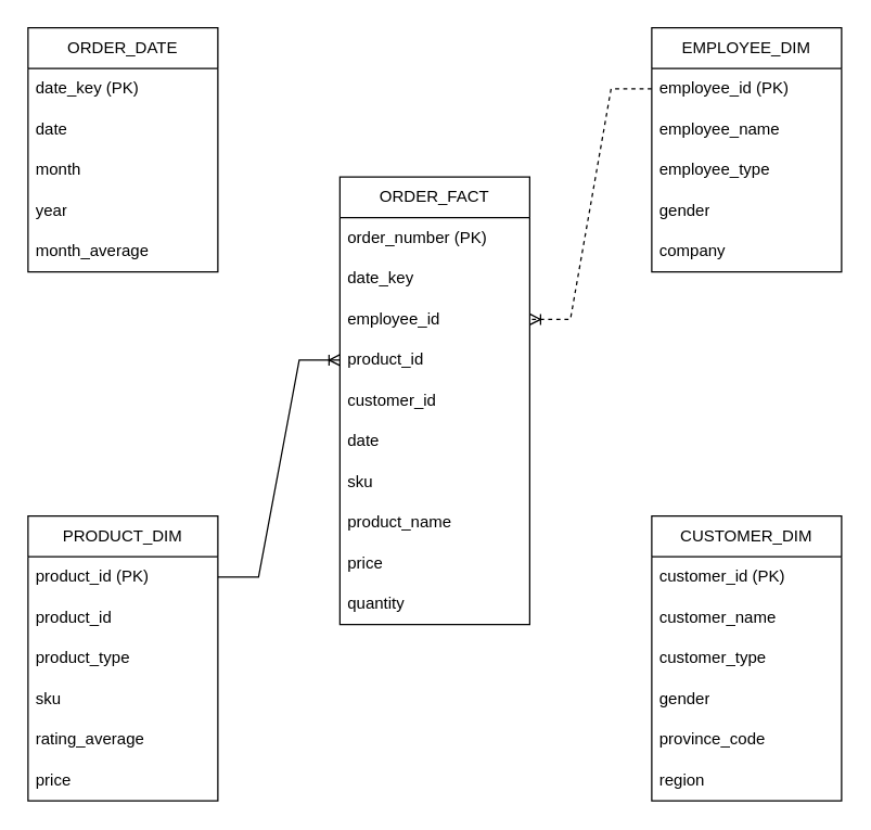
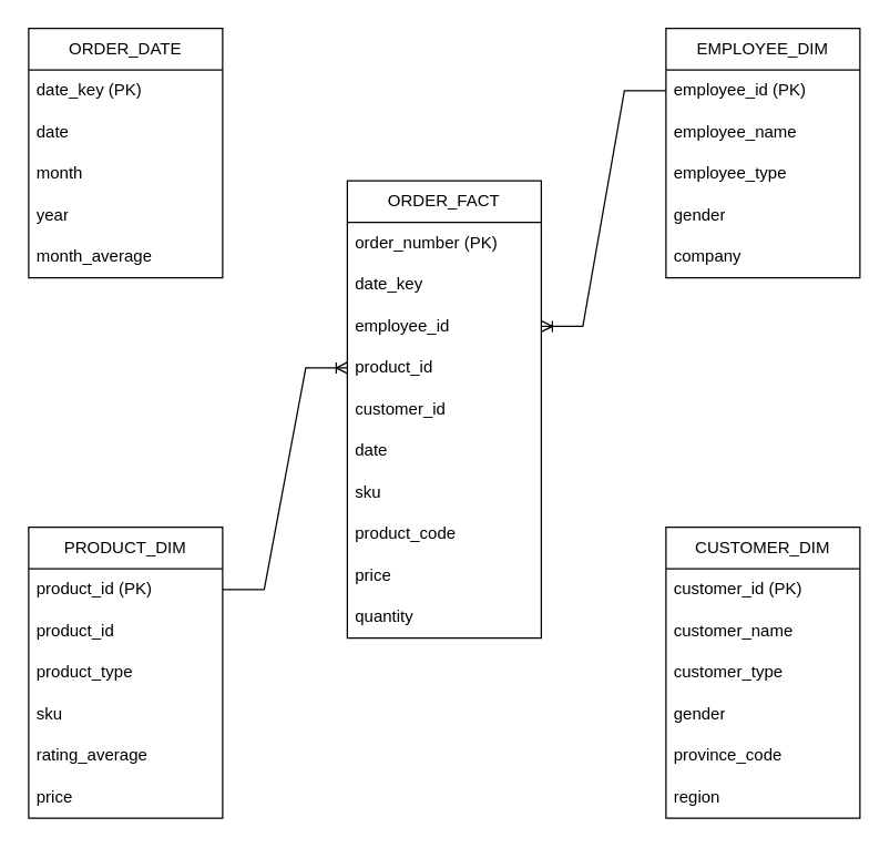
  <mxCell id="0" />
  <mxCell id="1" parent="0" />
  <mxCell id="2" value="ORDER_FACT" style="swimlane;fontStyle=0;childLayout=stackLayout;horizontal=1;startSize=30;horizontalStack=0;resizeParent=1;resizeParentMax=0;resizeLast=0;collapsible=1;marginBottom=0;whiteSpace=wrap;html=1;" vertex="1" parent="1"><mxGeometry x="250" y="130" width="140" height="330" as="geometry" /></mxCell>
  <mxCell id="3" value="order_number (PK)" style="text;strokeColor=none;fillColor=none;align=left;verticalAlign=middle;spacingLeft=4;spacingRight=4;overflow=hidden;points=[[0,0.5],[1,0.5]];portConstraint=eastwest;rotatable=0;whiteSpace=wrap;html=1;" vertex="1" parent="2"><mxGeometry y="30" width="140" height="30" as="geometry" /></mxCell>
  <mxCell id="4" value="date_key" style="text;strokeColor=none;fillColor=none;align=left;verticalAlign=middle;spacingLeft=4;spacingRight=4;overflow=hidden;points=[[0,0.5],[1,0.5]];portConstraint=eastwest;rotatable=0;whiteSpace=wrap;html=1;" vertex="1" parent="2"><mxGeometry y="60" width="140" height="30" as="geometry" /></mxCell>
  <mxCell id="5" value="employee_id" style="text;strokeColor=none;fillColor=none;align=left;verticalAlign=middle;spacingLeft=4;spacingRight=4;overflow=hidden;points=[[0,0.5],[1,0.5]];portConstraint=eastwest;rotatable=0;whiteSpace=wrap;html=1;" vertex="1" parent="2"><mxGeometry y="90" width="140" height="30" as="geometry" /></mxCell>
  <mxCell id="6" value="product_id" style="text;strokeColor=none;fillColor=none;align=left;verticalAlign=middle;spacingLeft=4;spacingRight=4;overflow=hidden;points=[[0,0.5],[1,0.5]];portConstraint=eastwest;rotatable=0;whiteSpace=wrap;html=1;" vertex="1" parent="2"><mxGeometry y="120" width="140" height="30" as="geometry" /></mxCell>
  <mxCell id="7" value="customer_id" style="text;strokeColor=none;fillColor=none;align=left;verticalAlign=middle;spacingLeft=4;spacingRight=4;overflow=hidden;points=[[0,0.5],[1,0.5]];portConstraint=eastwest;rotatable=0;whiteSpace=wrap;html=1;" vertex="1" parent="2"><mxGeometry y="150" width="140" height="30" as="geometry" /></mxCell>
  <mxCell id="8" value="date" style="text;strokeColor=none;fillColor=none;align=left;verticalAlign=middle;spacingLeft=4;spacingRight=4;overflow=hidden;points=[[0,0.5],[1,0.5]];portConstraint=eastwest;rotatable=0;whiteSpace=wrap;html=1;" vertex="1" parent="2"><mxGeometry y="180" width="140" height="30" as="geometry" /></mxCell>
  <mxCell id="9" value="sku" style="text;strokeColor=none;fillColor=none;align=left;verticalAlign=middle;spacingLeft=4;spacingRight=4;overflow=hidden;points=[[0,0.5],[1,0.5]];portConstraint=eastwest;rotatable=0;whiteSpace=wrap;html=1;" vertex="1" parent="2"><mxGeometry y="210" width="140" height="30" as="geometry" /></mxCell>
- <mxCell id="10" value="product_name" style="text;strokeColor=none;fillColor=none;align=left;verticalAlign=middle;spacingLeft=4;spacingRight=4;overflow=hidden;points=[[0,0.5],[1,0.5]];portConstraint=eastwest;rotatable=0;whiteSpace=wrap;html=1;" vertex="1" parent="2"><mxGeometry y="240" width="140" height="30" as="geometry" /></mxCell>
+ <mxCell id="10" value="product_code" style="text;strokeColor=none;fillColor=none;align=left;verticalAlign=middle;spacingLeft=4;spacingRight=4;overflow=hidden;points=[[0,0.5],[1,0.5]];portConstraint=eastwest;rotatable=0;whiteSpace=wrap;html=1;" vertex="1" parent="2"><mxGeometry y="240" width="140" height="30" as="geometry" /></mxCell>
  <mxCell id="11" value="price" style="text;strokeColor=none;fillColor=none;align=left;verticalAlign=middle;spacingLeft=4;spacingRight=4;overflow=hidden;points=[[0,0.5],[1,0.5]];portConstraint=eastwest;rotatable=0;whiteSpace=wrap;html=1;" vertex="1" parent="2"><mxGeometry y="270" width="140" height="30" as="geometry" /></mxCell>
  <mxCell id="12" value="quantity" style="text;strokeColor=none;fillColor=none;align=left;verticalAlign=middle;spacingLeft=4;spacingRight=4;overflow=hidden;points=[[0,0.5],[1,0.5]];portConstraint=eastwest;rotatable=0;whiteSpace=wrap;html=1;" vertex="1" parent="2"><mxGeometry y="300" width="140" height="30" as="geometry" /></mxCell>
  <mxCell id="13" value="ORDER_DATE" style="swimlane;fontStyle=0;childLayout=stackLayout;horizontal=1;startSize=30;horizontalStack=0;resizeParent=1;resizeParentMax=0;resizeLast=0;collapsible=1;marginBottom=0;whiteSpace=wrap;html=1;" vertex="1" parent="1"><mxGeometry x="20" y="20" width="140" height="180" as="geometry" /></mxCell>
  <mxCell id="14" value="date_key (PK)" style="text;strokeColor=none;fillColor=none;align=left;verticalAlign=middle;spacingLeft=4;spacingRight=4;overflow=hidden;points=[[0,0.5],[1,0.5]];portConstraint=eastwest;rotatable=0;whiteSpace=wrap;html=1;" vertex="1" parent="13"><mxGeometry y="30" width="140" height="30" as="geometry" /></mxCell>
  <mxCell id="15" value="date" style="text;strokeColor=none;fillColor=none;align=left;verticalAlign=middle;spacingLeft=4;spacingRight=4;overflow=hidden;points=[[0,0.5],[1,0.5]];portConstraint=eastwest;rotatable=0;whiteSpace=wrap;html=1;" vertex="1" parent="13"><mxGeometry y="60" width="140" height="30" as="geometry" /></mxCell>
  <mxCell id="16" value="month" style="text;strokeColor=none;fillColor=none;align=left;verticalAlign=middle;spacingLeft=4;spacingRight=4;overflow=hidden;points=[[0,0.5],[1,0.5]];portConstraint=eastwest;rotatable=0;whiteSpace=wrap;html=1;" vertex="1" parent="13"><mxGeometry y="90" width="140" height="30" as="geometry" /></mxCell>
  <mxCell id="17" value="year" style="text;strokeColor=none;fillColor=none;align=left;verticalAlign=middle;spacingLeft=4;spacingRight=4;overflow=hidden;points=[[0,0.5],[1,0.5]];portConstraint=eastwest;rotatable=0;whiteSpace=wrap;html=1;" vertex="1" parent="13"><mxGeometry y="120" width="140" height="30" as="geometry" /></mxCell>
  <mxCell id="18" value="month_average" style="text;strokeColor=none;fillColor=none;align=left;verticalAlign=middle;spacingLeft=4;spacingRight=4;overflow=hidden;points=[[0,0.5],[1,0.5]];portConstraint=eastwest;rotatable=0;whiteSpace=wrap;html=1;" vertex="1" parent="13"><mxGeometry y="150" width="140" height="30" as="geometry" /></mxCell>
  <mxCell id="19" value="EMPLOYEE_DIM" style="swimlane;fontStyle=0;childLayout=stackLayout;horizontal=1;startSize=30;horizontalStack=0;resizeParent=1;resizeParentMax=0;resizeLast=0;collapsible=1;marginBottom=0;whiteSpace=wrap;html=1;" vertex="1" parent="1"><mxGeometry x="480" y="20" width="140" height="180" as="geometry" /></mxCell>
  <mxCell id="20" value="employee_id (PK)" style="text;strokeColor=none;fillColor=none;align=left;verticalAlign=middle;spacingLeft=4;spacingRight=4;overflow=hidden;points=[[0,0.5],[1,0.5]];portConstraint=eastwest;rotatable=0;whiteSpace=wrap;html=1;" vertex="1" parent="19"><mxGeometry y="30" width="140" height="30" as="geometry" /></mxCell>
  <mxCell id="21" value="employee_name" style="text;strokeColor=none;fillColor=none;align=left;verticalAlign=middle;spacingLeft=4;spacingRight=4;overflow=hidden;points=[[0,0.5],[1,0.5]];portConstraint=eastwest;rotatable=0;whiteSpace=wrap;html=1;" vertex="1" parent="19"><mxGeometry y="60" width="140" height="30" as="geometry" /></mxCell>
  <mxCell id="22" value="employee_type" style="text;strokeColor=none;fillColor=none;align=left;verticalAlign=middle;spacingLeft=4;spacingRight=4;overflow=hidden;points=[[0,0.5],[1,0.5]];portConstraint=eastwest;rotatable=0;whiteSpace=wrap;html=1;" vertex="1" parent="19"><mxGeometry y="90" width="140" height="30" as="geometry" /></mxCell>
  <mxCell id="23" value="gender" style="text;strokeColor=none;fillColor=none;align=left;verticalAlign=middle;spacingLeft=4;spacingRight=4;overflow=hidden;points=[[0,0.5],[1,0.5]];portConstraint=eastwest;rotatable=0;whiteSpace=wrap;html=1;" vertex="1" parent="19"><mxGeometry y="120" width="140" height="30" as="geometry" /></mxCell>
  <mxCell id="24" value="company" style="text;strokeColor=none;fillColor=none;align=left;verticalAlign=middle;spacingLeft=4;spacingRight=4;overflow=hidden;points=[[0,0.5],[1,0.5]];portConstraint=eastwest;rotatable=0;whiteSpace=wrap;html=1;" vertex="1" parent="19"><mxGeometry y="150" width="140" height="30" as="geometry" /></mxCell>
  <mxCell id="25" value="PRODUCT_DIM" style="swimlane;fontStyle=0;childLayout=stackLayout;horizontal=1;startSize=30;horizontalStack=0;resizeParent=1;resizeParentMax=0;resizeLast=0;collapsible=1;marginBottom=0;whiteSpace=wrap;html=1;" vertex="1" parent="1"><mxGeometry x="20" y="380" width="140" height="210" as="geometry" /></mxCell>
  <mxCell id="26" value="product_id (PK)" style="text;strokeColor=none;fillColor=none;align=left;verticalAlign=middle;spacingLeft=4;spacingRight=4;overflow=hidden;points=[[0,0.5],[1,0.5]];portConstraint=eastwest;rotatable=0;whiteSpace=wrap;html=1;" vertex="1" parent="25"><mxGeometry y="30" width="140" height="30" as="geometry" /></mxCell>
  <mxCell id="27" value="product_id" style="text;strokeColor=none;fillColor=none;align=left;verticalAlign=middle;spacingLeft=4;spacingRight=4;overflow=hidden;points=[[0,0.5],[1,0.5]];portConstraint=eastwest;rotatable=0;whiteSpace=wrap;html=1;" vertex="1" parent="25"><mxGeometry y="60" width="140" height="30" as="geometry" /></mxCell>
  <mxCell id="28" value="product_type" style="text;strokeColor=none;fillColor=none;align=left;verticalAlign=middle;spacingLeft=4;spacingRight=4;overflow=hidden;points=[[0,0.5],[1,0.5]];portConstraint=eastwest;rotatable=0;whiteSpace=wrap;html=1;" vertex="1" parent="25"><mxGeometry y="90" width="140" height="30" as="geometry" /></mxCell>
  <mxCell id="29" value="sku" style="text;strokeColor=none;fillColor=none;align=left;verticalAlign=middle;spacingLeft=4;spacingRight=4;overflow=hidden;points=[[0,0.5],[1,0.5]];portConstraint=eastwest;rotatable=0;whiteSpace=wrap;html=1;" vertex="1" parent="25"><mxGeometry y="120" width="140" height="30" as="geometry" /></mxCell>
  <mxCell id="30" value="rating_average" style="text;strokeColor=none;fillColor=none;align=left;verticalAlign=middle;spacingLeft=4;spacingRight=4;overflow=hidden;points=[[0,0.5],[1,0.5]];portConstraint=eastwest;rotatable=0;whiteSpace=wrap;html=1;" vertex="1" parent="25"><mxGeometry y="150" width="140" height="30" as="geometry" /></mxCell>
  <mxCell id="31" value="price" style="text;strokeColor=none;fillColor=none;align=left;verticalAlign=middle;spacingLeft=4;spacingRight=4;overflow=hidden;points=[[0,0.5],[1,0.5]];portConstraint=eastwest;rotatable=0;whiteSpace=wrap;html=1;" vertex="1" parent="25"><mxGeometry y="180" width="140" height="30" as="geometry" /></mxCell>
  <mxCell id="32" value="CUSTOMER_DIM" style="swimlane;fontStyle=0;childLayout=stackLayout;horizontal=1;startSize=30;horizontalStack=0;resizeParent=1;resizeParentMax=0;resizeLast=0;collapsible=1;marginBottom=0;whiteSpace=wrap;html=1;" vertex="1" parent="1"><mxGeometry x="480" y="380" width="140" height="210" as="geometry" /></mxCell>
  <mxCell id="33" value="customer_id (PK)" style="text;strokeColor=none;fillColor=none;align=left;verticalAlign=middle;spacingLeft=4;spacingRight=4;overflow=hidden;points=[[0,0.5],[1,0.5]];portConstraint=eastwest;rotatable=0;whiteSpace=wrap;html=1;" vertex="1" parent="32"><mxGeometry y="30" width="140" height="30" as="geometry" /></mxCell>
  <mxCell id="34" value="customer_name" style="text;strokeColor=none;fillColor=none;align=left;verticalAlign=middle;spacingLeft=4;spacingRight=4;overflow=hidden;points=[[0,0.5],[1,0.5]];portConstraint=eastwest;rotatable=0;whiteSpace=wrap;html=1;" vertex="1" parent="32"><mxGeometry y="60" width="140" height="30" as="geometry" /></mxCell>
  <mxCell id="35" value="customer_type" style="text;strokeColor=none;fillColor=none;align=left;verticalAlign=middle;spacingLeft=4;spacingRight=4;overflow=hidden;points=[[0,0.5],[1,0.5]];portConstraint=eastwest;rotatable=0;whiteSpace=wrap;html=1;" vertex="1" parent="32"><mxGeometry y="90" width="140" height="30" as="geometry" /></mxCell>
  <mxCell id="36" value="gender" style="text;strokeColor=none;fillColor=none;align=left;verticalAlign=middle;spacingLeft=4;spacingRight=4;overflow=hidden;points=[[0,0.5],[1,0.5]];portConstraint=eastwest;rotatable=0;whiteSpace=wrap;html=1;" vertex="1" parent="32"><mxGeometry y="120" width="140" height="30" as="geometry" /></mxCell>
  <mxCell id="37" value="province_code" style="text;strokeColor=none;fillColor=none;align=left;verticalAlign=middle;spacingLeft=4;spacingRight=4;overflow=hidden;points=[[0,0.5],[1,0.5]];portConstraint=eastwest;rotatable=0;whiteSpace=wrap;html=1;" vertex="1" parent="32"><mxGeometry y="150" width="140" height="30" as="geometry" /></mxCell>
  <mxCell id="38" value="region" style="text;strokeColor=none;fillColor=none;align=left;verticalAlign=middle;spacingLeft=4;spacingRight=4;overflow=hidden;points=[[0,0.5],[1,0.5]];portConstraint=eastwest;rotatable=0;whiteSpace=wrap;html=1;" vertex="1" parent="32"><mxGeometry y="180" width="140" height="30" as="geometry" /></mxCell>
  <mxCell id="39" value="" style="edgeStyle=entityRelationEdgeStyle;fontSize=12;html=1;endArrow=ERoneToMany;rounded=0;entryX=0;entryY=0.5;entryDx=0;entryDy=0;" edge="1" parent="1" source="26" target="6"><mxGeometry width="100" height="100" relative="1" as="geometry"><mxPoint x="60" y="350" as="sourcePoint" /><mxPoint x="160" y="250" as="targetPoint" /></mxGeometry></mxCell>
- <mxCell id="40" value="" style="edgeStyle=entityRelationEdgeStyle;fontSize=12;html=1;endArrow=ERoneToMany;rounded=0;entryX=1;entryY=0.5;entryDx=0;entryDy=0;exitX=0;exitY=0.5;exitDx=0;exitDy=0;dashed=1;" edge="1" parent="1" source="20" target="5"><mxGeometry width="100" height="100" relative="1" as="geometry"><mxPoint x="490" y="340" as="sourcePoint" /><mxPoint x="590" y="240" as="targetPoint" /></mxGeometry></mxCell>
+ <mxCell id="40" value="" style="edgeStyle=entityRelationEdgeStyle;fontSize=12;html=1;endArrow=ERoneToMany;rounded=0;entryX=1;entryY=0.5;entryDx=0;entryDy=0;exitX=0;exitY=0.5;exitDx=0;exitDy=0;" edge="1" parent="1" source="20" target="5"><mxGeometry width="100" height="100" relative="1" as="geometry"><mxPoint x="490" y="340" as="sourcePoint" /><mxPoint x="590" y="240" as="targetPoint" /></mxGeometry></mxCell>
